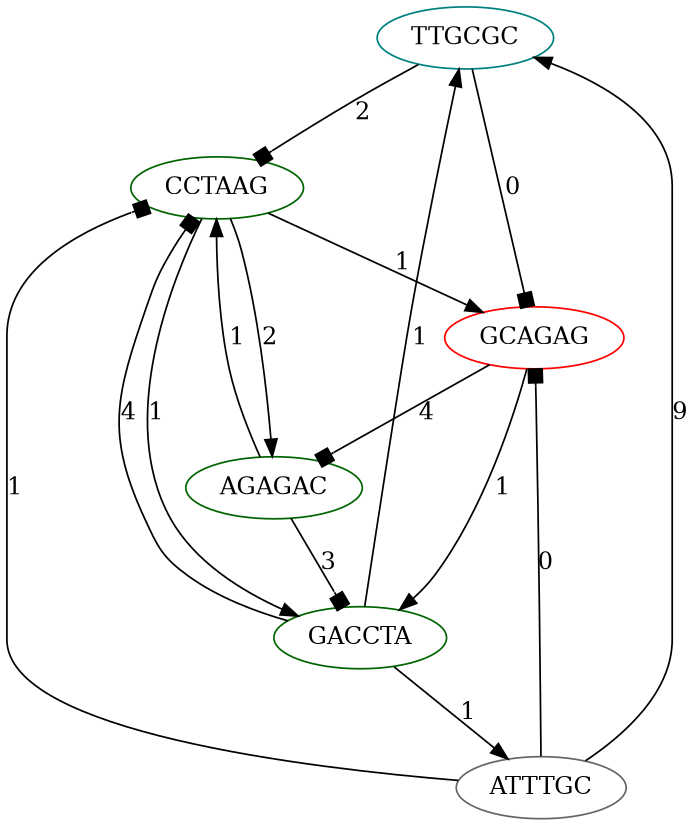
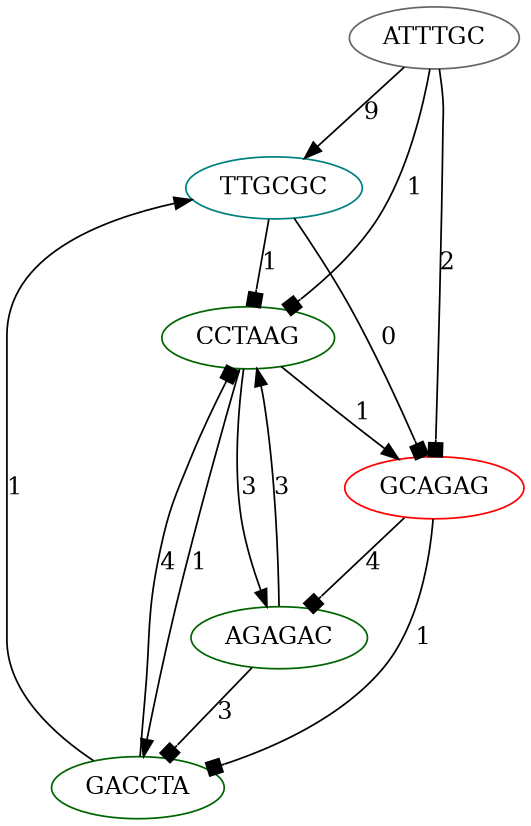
  digraph {
    node [color=darkgreen]
    edge [arrowhead=normal]
    TTGCGC [color=teal]
    ATTTGC [color=gray40]
    CCTAAG
    GCAGAG [color=red]
    GACCTA
    AGAGAC
-   TTGCGC -> CCTAAG [arrowhead=box label=2]
+   TTGCGC -> CCTAAG [arrowhead=box label=1]
    TTGCGC -> GCAGAG [arrowhead=box label=0]
    ATTTGC -> TTGCGC [label=9]
    ATTTGC -> CCTAAG [arrowhead=box label=1]
-   ATTTGC -> GCAGAG [arrowhead=box label=0]
+   ATTTGC -> GCAGAG [arrowhead=box label=2]
    CCTAAG -> GCAGAG [label=1]
    CCTAAG -> GACCTA [label=1]
-   CCTAAG -> AGAGAC [label=2]
-   GCAGAG -> GACCTA [label=1]
+   CCTAAG -> AGAGAC [label=3]
+   GCAGAG -> GACCTA [arrowhead=box label=1]
    GCAGAG -> AGAGAC [arrowhead=box label=4]
    GACCTA -> TTGCGC [label=1]
-   GACCTA -> ATTTGC [label=1]
    GACCTA -> CCTAAG [arrowhead=box label=4]
-   AGAGAC -> CCTAAG [label=1]
+   AGAGAC -> CCTAAG [label=3]
    AGAGAC -> GACCTA [arrowhead=box label=3]
  }
